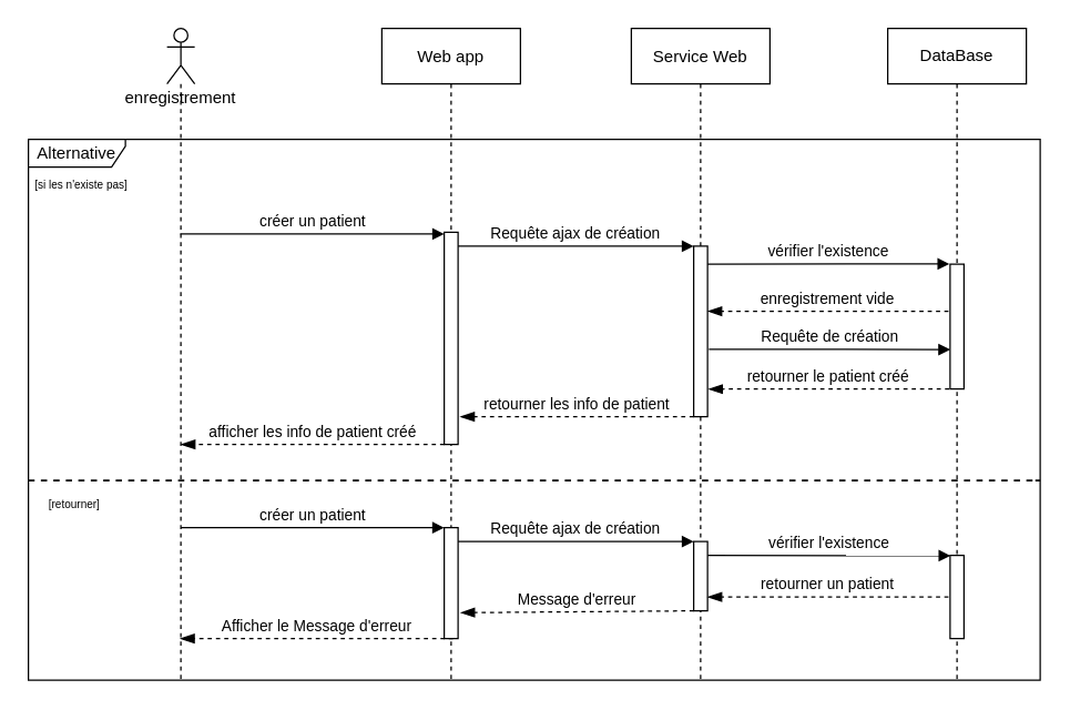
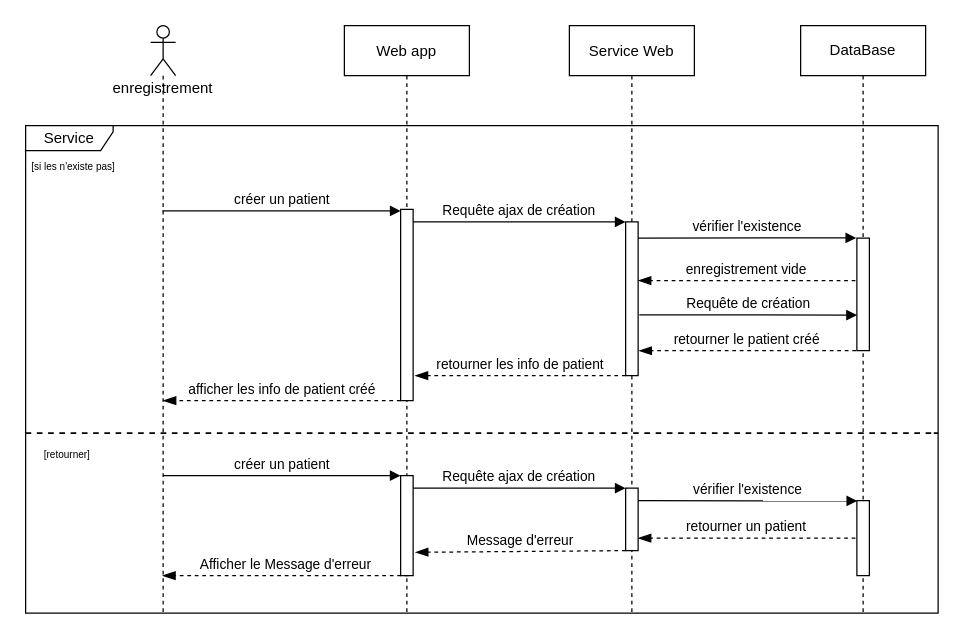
  <mxCell id="0" />
  <mxCell id="1" parent="0" />
- <mxCell id="2" value="&lt;span class=&quot;VIiyi&quot; lang=&quot;fr&quot;&gt;&lt;span class=&quot;JLqJ4b ChMk0b&quot;&gt;&lt;span class=&quot;Q4iAWc&quot;&gt;Alternative&lt;/span&gt;&lt;/span&gt;&lt;/span&gt;" style="shape=umlFrame;whiteSpace=wrap;html=1;width=70;height=20;" vertex="1" parent="1"><mxGeometry x="20" y="100" width="730" height="390" as="geometry" /></mxCell>
+ <mxCell id="2" value="&lt;span class=&quot;VIiyi&quot; lang=&quot;fr&quot;&gt;&lt;span class=&quot;JLqJ4b ChMk0b&quot;&gt;&lt;span class=&quot;Q4iAWc&quot;&gt;Service&lt;/span&gt;&lt;/span&gt;&lt;/span&gt;" style="shape=umlFrame;whiteSpace=wrap;html=1;width=70;height=20;" vertex="1" parent="1"><mxGeometry x="20" y="100" width="730" height="390" as="geometry" /></mxCell>
  <mxCell id="3" value="DataBase" style="shape=umlLifeline;perimeter=lifelinePerimeter;whiteSpace=wrap;html=1;container=1;collapsible=0;recursiveResize=0;outlineConnect=0;" vertex="1" parent="1"><mxGeometry x="640" y="20" width="100" height="470" as="geometry" /></mxCell>
  <mxCell id="4" value="" style="html=1;points=[];perimeter=orthogonalPerimeter;" vertex="1" parent="3"><mxGeometry x="45" y="170" width="10" height="90" as="geometry" /></mxCell>
  <mxCell id="5" value="" style="html=1;points=[];perimeter=orthogonalPerimeter;" vertex="1" parent="3"><mxGeometry x="45" y="380" width="10" height="60" as="geometry" /></mxCell>
  <mxCell id="6" value="vérifier l'existence" style="verticalAlign=bottom;endArrow=block;entryX=0.028;entryY=0.015;shadow=0;strokeWidth=1;entryDx=0;entryDy=0;entryPerimeter=0;exitX=1;exitY=0.2;exitDx=0;exitDy=0;exitPerimeter=0;" edge="1" parent="3" source="10"><mxGeometry relative="1" as="geometry"><mxPoint x="-130" y="379" as="sourcePoint" /><mxPoint x="45.28" y="380.2" as="targetPoint" /></mxGeometry></mxCell>
  <mxCell id="7" value="Service Web" style="shape=umlLifeline;perimeter=lifelinePerimeter;container=1;collapsible=0;recursiveResize=0;rounded=0;shadow=0;strokeWidth=1;" parent="1" vertex="1"><mxGeometry x="455" y="20" width="100" height="470" as="geometry" /></mxCell>
  <mxCell id="8" value="" style="points=[];perimeter=orthogonalPerimeter;rounded=0;shadow=0;strokeWidth=1;" parent="7" vertex="1"><mxGeometry x="45" y="157" width="10" height="123" as="geometry" /></mxCell>
  <mxCell id="9" value="&lt;span class=&quot;VIiyi&quot; lang=&quot;fr&quot;&gt;&lt;span class=&quot;JLqJ4b ChMk0b&quot;&gt;&lt;span class=&quot;Q4iAWc&quot;&gt;vérifier l'existence&lt;/span&gt;&lt;/span&gt;&lt;/span&gt;" style="html=1;verticalAlign=bottom;endArrow=block;rounded=0;entryX=-0.052;entryY=-0.002;entryDx=0;entryDy=0;entryPerimeter=0;" edge="1" parent="7" target="4"><mxGeometry width="80" relative="1" as="geometry"><mxPoint x="55" y="170" as="sourcePoint" /><mxPoint x="135" y="170" as="targetPoint" /></mxGeometry></mxCell>
  <mxCell id="10" value="" style="html=1;points=[];perimeter=orthogonalPerimeter;fontSize=8;" vertex="1" parent="7"><mxGeometry x="45" y="370" width="10" height="50" as="geometry" /></mxCell>
  <mxCell id="11" value="Message d'erreur" style="verticalAlign=bottom;endArrow=blockThin;dashed=1;endSize=8;exitX=-0.117;exitY=0.377;shadow=0;strokeWidth=1;endFill=1;exitDx=0;exitDy=0;exitPerimeter=0;entryX=1.167;entryY=0.767;entryDx=0;entryDy=0;entryPerimeter=0;" edge="1" parent="7" target="14"><mxGeometry relative="1" as="geometry"><mxPoint x="-128.83" y="420" as="targetPoint" /><mxPoint x="45.0" y="420" as="sourcePoint" /></mxGeometry></mxCell>
  <mxCell id="12" value="Web app" style="shape=umlLifeline;perimeter=lifelinePerimeter;container=1;collapsible=0;recursiveResize=0;rounded=0;shadow=0;strokeWidth=1;" parent="1" vertex="1"><mxGeometry x="275" y="20" width="100" height="470" as="geometry" /></mxCell>
  <mxCell id="13" value="" style="points=[];perimeter=orthogonalPerimeter;rounded=0;shadow=0;strokeWidth=1;" parent="12" vertex="1"><mxGeometry x="45" y="147" width="10" height="153" as="geometry" /></mxCell>
  <mxCell id="14" value="" style="html=1;points=[];perimeter=orthogonalPerimeter;fontSize=8;" vertex="1" parent="12"><mxGeometry x="45" y="360" width="10" height="80" as="geometry" /></mxCell>
  <mxCell id="15" value="Requête ajax de création" style="verticalAlign=bottom;endArrow=block;entryX=0;entryY=0;shadow=0;strokeWidth=1;" parent="1" source="13" target="8" edge="1"><mxGeometry relative="1" as="geometry"><mxPoint x="430" y="177" as="sourcePoint" /></mxGeometry></mxCell>
  <mxCell id="16" value="enregistrement" style="shape=umlLifeline;participant=umlActor;perimeter=lifelinePerimeter;whiteSpace=wrap;html=1;container=1;collapsible=0;recursiveResize=0;verticalAlign=top;spacingTop=36;outlineConnect=0;" vertex="1" parent="1"><mxGeometry x="120" y="20" width="20" height="470" as="geometry" /></mxCell>
  <mxCell id="17" value="retourner les info de patient" style="verticalAlign=bottom;endArrow=blockThin;dashed=1;endSize=8;shadow=0;strokeWidth=1;entryX=1.15;entryY=0.806;entryDx=0;entryDy=0;entryPerimeter=0;endFill=1;" edge="1" parent="1"><mxGeometry relative="1" as="geometry"><mxPoint x="331.5" y="300.018" as="targetPoint" /><mxPoint x="500" y="300" as="sourcePoint" /></mxGeometry></mxCell>
  <mxCell id="18" value="créer un patient" style="html=1;verticalAlign=bottom;endArrow=block;rounded=0;entryX=0;entryY=0.008;entryDx=0;entryDy=0;entryPerimeter=0;" edge="1" parent="1" source="16" target="13"><mxGeometry width="80" relative="1" as="geometry"><mxPoint x="130" y="170" as="sourcePoint" /><mxPoint x="270" y="170" as="targetPoint" /></mxGeometry></mxCell>
  <mxCell id="19" value="[si les n'existe pas]" style="text;align=left;fontStyle=0;verticalAlign=middle;spacingLeft=3;spacingRight=3;strokeColor=none;rotatable=0;points=[[0,0.5],[1,0.5]];portConstraint=eastwest;fontSize=8;" vertex="1" parent="1"><mxGeometry x="20" y="120" width="110" height="26" as="geometry" /></mxCell>
  <mxCell id="20" value="" style="endArrow=none;html=1;rounded=0;fontSize=8;strokeWidth=1.5;dashed=1;exitX=0;exitY=0.423;exitDx=0;exitDy=0;exitPerimeter=0;" edge="1" parent="1"><mxGeometry width="50" height="50" relative="1" as="geometry"><mxPoint x="20" y="345.96" as="sourcePoint" /><mxPoint x="740" y="346" as="targetPoint" /><Array as="points"><mxPoint x="740" y="346" /><mxPoint x="750" y="346" /></Array></mxGeometry></mxCell>
  <mxCell id="21" value="afficher les info de patient créé" style="html=1;verticalAlign=bottom;endArrow=blockThin;dashed=1;endSize=8;rounded=0;endFill=1;" edge="1" parent="1"><mxGeometry relative="1" as="geometry"><mxPoint x="320" y="320" as="sourcePoint" /><mxPoint x="130" y="320" as="targetPoint" /></mxGeometry></mxCell>
  <mxCell id="22" value="enregistrement vide" style="verticalAlign=bottom;endArrow=blockThin;dashed=1;endSize=8;exitX=-0.117;exitY=0.377;shadow=0;strokeWidth=1;endFill=1;exitDx=0;exitDy=0;exitPerimeter=0;" edge="1" parent="1" source="4" target="8"><mxGeometry relative="1" as="geometry"><mxPoint x="530" y="219" as="targetPoint" /><mxPoint x="685" y="219.33" as="sourcePoint" /></mxGeometry></mxCell>
  <mxCell id="23" value="Requête de création" style="html=1;verticalAlign=bottom;endArrow=block;rounded=0;entryX=0.008;entryY=0.662;entryDx=0;entryDy=0;entryPerimeter=0;exitX=1.094;exitY=0.605;exitDx=0;exitDy=0;exitPerimeter=0;" edge="1" parent="1"><mxGeometry width="80" relative="1" as="geometry"><mxPoint x="510.94" y="251.315" as="sourcePoint" /><mxPoint x="685.08" y="251.58" as="targetPoint" /></mxGeometry></mxCell>
  <mxCell id="24" value="retourner le patient créé" style="verticalAlign=bottom;endArrow=blockThin;dashed=1;endSize=8;exitX=-0.069;exitY=0.888;shadow=0;strokeWidth=1;endFill=1;exitDx=0;exitDy=0;exitPerimeter=0;entryX=1.051;entryY=0.904;entryDx=0;entryDy=0;entryPerimeter=0;" edge="1" parent="1"><mxGeometry relative="1" as="geometry"><mxPoint x="510.51" y="280.112" as="targetPoint" /><mxPoint x="684.31" y="279.92" as="sourcePoint" /></mxGeometry></mxCell>
  <mxCell id="25" value="créer un patient" style="html=1;verticalAlign=bottom;endArrow=block;rounded=0;entryX=0;entryY=0.008;entryDx=0;entryDy=0;entryPerimeter=0;" edge="1" parent="1"><mxGeometry width="80" relative="1" as="geometry"><mxPoint x="130.004" y="380.004" as="sourcePoint" /><mxPoint x="319.98" y="380.004" as="targetPoint" /></mxGeometry></mxCell>
  <mxCell id="26" value="Requête ajax de création" style="verticalAlign=bottom;endArrow=block;entryX=0;entryY=0;shadow=0;strokeWidth=1;" edge="1" parent="1"><mxGeometry relative="1" as="geometry"><mxPoint x="330" y="390" as="sourcePoint" /><mxPoint x="500" y="390" as="targetPoint" /></mxGeometry></mxCell>
  <mxCell id="27" value="retourner un patient" style="verticalAlign=bottom;endArrow=blockThin;dashed=1;endSize=8;exitX=-0.117;exitY=0.377;shadow=0;strokeWidth=1;endFill=1;exitDx=0;exitDy=0;exitPerimeter=0;" edge="1" parent="1"><mxGeometry relative="1" as="geometry"><mxPoint x="510" y="430" as="targetPoint" /><mxPoint x="683.83" y="430" as="sourcePoint" /></mxGeometry></mxCell>
  <mxCell id="28" value="Afficher le Message d'erreur" style="verticalAlign=bottom;endArrow=blockThin;dashed=1;endSize=8;exitX=-0.117;exitY=0.377;shadow=0;strokeWidth=1;endFill=1;exitDx=0;exitDy=0;exitPerimeter=0;" edge="1" parent="1" target="16"><mxGeometry relative="1" as="geometry"><mxPoint x="160" y="460" as="targetPoint" /><mxPoint x="326.33" y="460" as="sourcePoint" /></mxGeometry></mxCell>
  <mxCell id="29" value="[retourner]" style="text;align=left;fontStyle=0;verticalAlign=middle;spacingLeft=3;spacingRight=3;strokeColor=none;rotatable=0;points=[[0,0.5],[1,0.5]];portConstraint=eastwest;fontSize=8;" vertex="1" parent="1"><mxGeometry x="30" y="350" width="110" height="26" as="geometry" /></mxCell>
